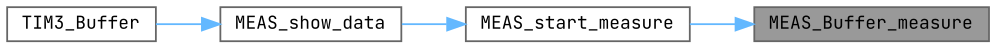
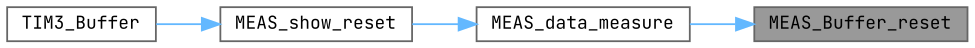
  digraph {
    fontname="JetBrains Mono"
    rankdir=RL
    node [color=grey40 fillcolor=white fontname="JetBrains Mono" fontsize=10 shape=box style=filled]
    edge [color=steelblue1 dir=back fontname="JetBrains Mono" fontsize=10 labelfontname=Helvetica labelfontsize=10 style=solid]
-   n1 [color=gray40 fillcolor=grey60 fontcolor=black height=0.2 label=MEAS_Buffer_measure width=0.4]
-   n2 [height=0.2 label=MEAS_start_measure width=0.4]
-   n3 [height=0.2 label=MEAS_show_data width=0.4]
+   n1 [color=gray40 fillcolor=grey60 fontcolor=black height=0.2 label=MEAS_Buffer_reset width=0.4]
+   n2 [height=0.2 label=MEAS_data_measure width=0.4]
+   n3 [height=0.2 label=MEAS_show_reset width=0.4]
    n4 [height=0.2 label=TIM3_Buffer width=0.4]
    n1 -> n2
    n2 -> n3
    n3 -> n4
  }
